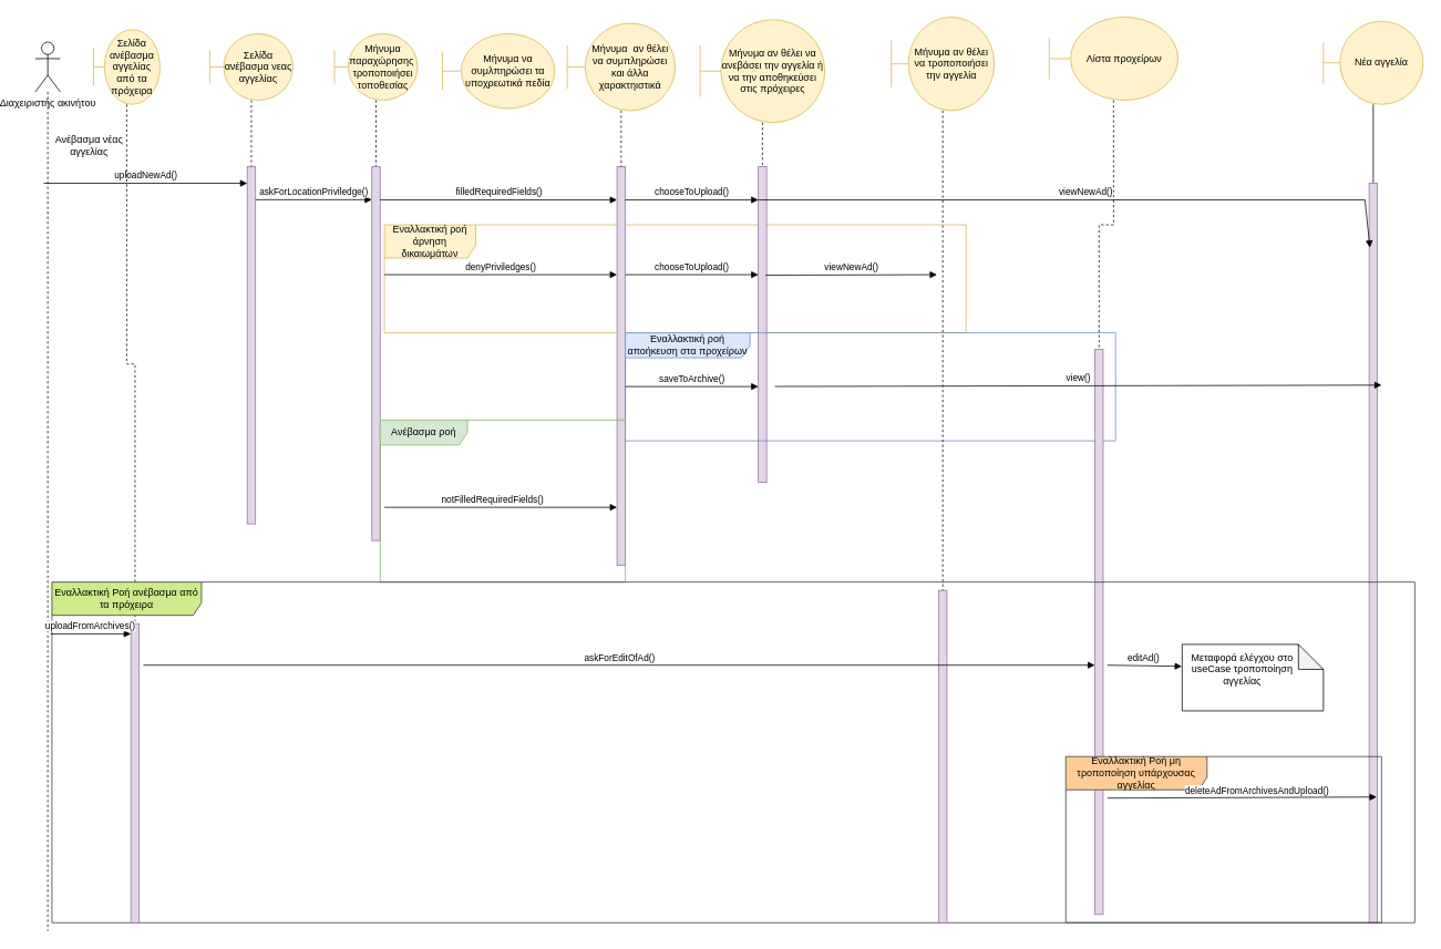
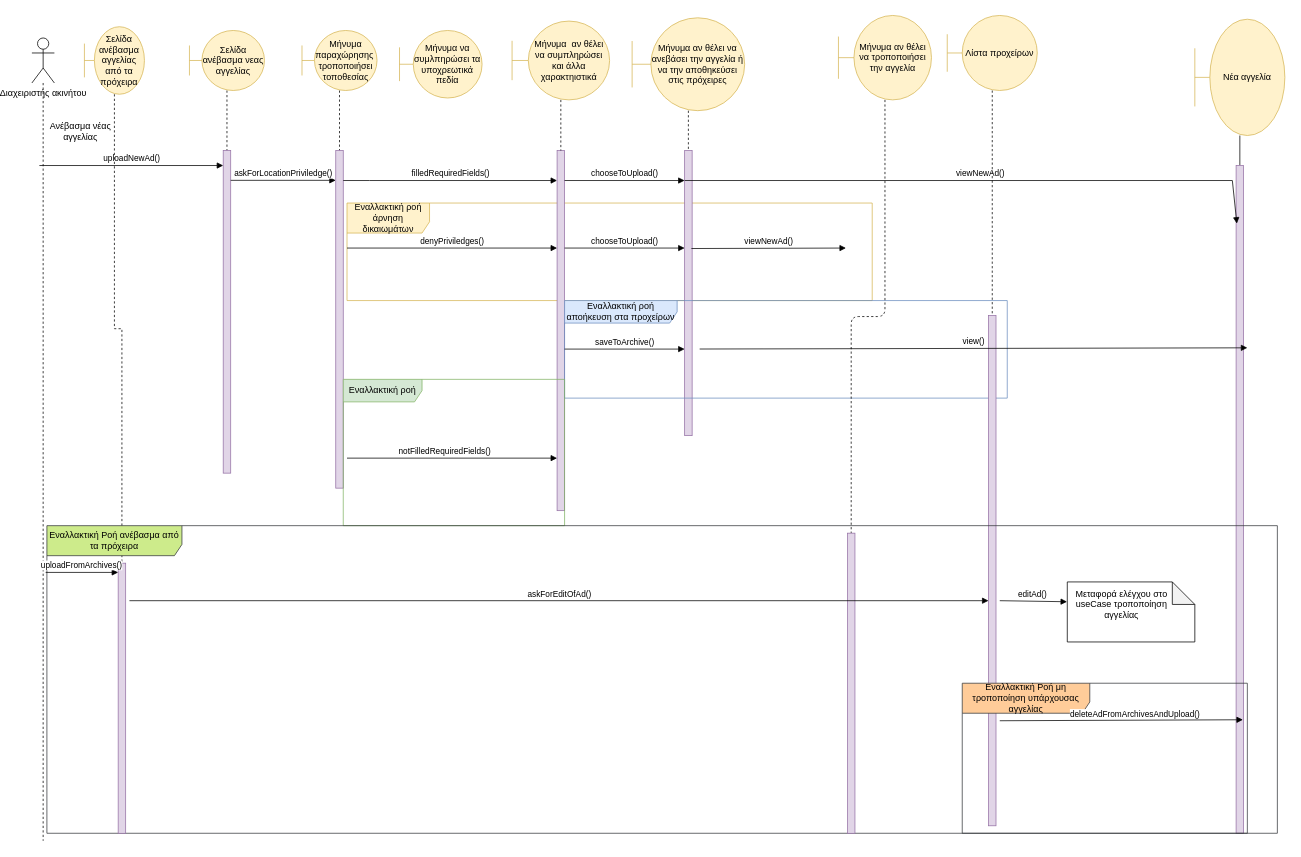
  <mxCell id="0" />
  <mxCell id="1" parent="0" />
  <mxCell id="2" style="edgeStyle=orthogonalEdgeStyle;rounded=0;orthogonalLoop=1;jettySize=auto;html=1;endArrow=none;endFill=0;dashed=1;" parent="1" source="3" target="7" edge="1"><mxGeometry relative="1" as="geometry" /></mxCell>
  <mxCell id="3" value="Σελίδα ανέβασμα νεας αγγελίας" style="shape=umlBoundary;whiteSpace=wrap;html=1;fillColor=#fff2cc;strokeColor=#d6b656;" parent="1" vertex="1"><mxGeometry x="230" y="40" width="100" height="80" as="geometry" /></mxCell>
  <mxCell id="4" style="edgeStyle=orthogonalEdgeStyle;rounded=0;orthogonalLoop=1;jettySize=auto;html=1;endArrow=none;endFill=0;dashed=1;" parent="1" source="5" target="11" edge="1"><mxGeometry relative="1" as="geometry" /></mxCell>
  <mxCell id="5" value="&lt;span&gt;Μήνυμα παραχώρησης&amp;nbsp;&lt;/span&gt;&lt;br&gt;&lt;span&gt;τροποποιήσει τοποθεσίας&lt;/span&gt;" style="shape=umlBoundary;whiteSpace=wrap;html=1;fillColor=#fff2cc;strokeColor=#d6b656;" parent="1" vertex="1"><mxGeometry x="380" y="40" width="100" height="80" as="geometry" /></mxCell>
- <mxCell id="6" value="&lt;font color=&quot;#000000&quot;&gt;Μήνυμα να συμλπηρώσει τα υποχρεωτικά πεδία&lt;/font&gt;" style="shape=umlBoundary;whiteSpace=wrap;html=1;fillColor=#fff2cc;strokeColor=#d6b656;" parent="1" vertex="1"><mxGeometry x="510" y="40" width="135" height="90" as="geometry" /></mxCell>
+ <mxCell id="6" value="&lt;font color=&quot;#000000&quot;&gt;Μήνυμα να συμλπηρώσει τα υποχρεωτικά πεδία&lt;/font&gt;" style="shape=umlBoundary;whiteSpace=wrap;html=1;fillColor=#fff2cc;strokeColor=#d6b656;" parent="1" vertex="1"><mxGeometry x="510" y="40" width="110" height="90" as="geometry" /></mxCell>
  <mxCell id="7" value="" style="html=1;points=[];perimeter=orthogonalPerimeter;fillColor=#e1d5e7;strokeColor=#9673a6;" parent="1" vertex="1"><mxGeometry x="275" y="200" width="10" height="430" as="geometry" /></mxCell>
  <mxCell id="8" style="edgeStyle=orthogonalEdgeStyle;rounded=0;orthogonalLoop=1;jettySize=auto;html=1;dashed=1;endArrow=none;endFill=0;" parent="1" source="9" edge="1"><mxGeometry relative="1" as="geometry"><mxPoint x="35" y="1120" as="targetPoint" /><Array as="points"><mxPoint x="35" y="864" /></Array></mxGeometry></mxCell>
  <mxCell id="9" value="Διαχειριστής ακινήτου" style="shape=umlActor;verticalLabelPosition=bottom;verticalAlign=top;html=1;outlineConnect=0;" parent="1" vertex="1"><mxGeometry x="20" y="50" width="30" height="60" as="geometry" /></mxCell>
  <mxCell id="10" value="uploadNewAd()" style="html=1;verticalAlign=bottom;endArrow=block;rounded=0;" parent="1" target="7" edge="1"><mxGeometry width="80" relative="1" as="geometry"><mxPoint x="30" y="220" as="sourcePoint" /><mxPoint x="275" y="220" as="targetPoint" /></mxGeometry></mxCell>
  <mxCell id="11" value="" style="html=1;points=[];perimeter=orthogonalPerimeter;fillColor=#e1d5e7;strokeColor=#9673a6;" parent="1" vertex="1"><mxGeometry x="425" y="200" width="10" height="450" as="geometry" /></mxCell>
  <mxCell id="12" value="askForLocationPriviledge()" style="html=1;verticalAlign=bottom;endArrow=block;rounded=0;" parent="1" target="11" edge="1"><mxGeometry width="80" relative="1" as="geometry"><mxPoint x="285" y="239.75" as="sourcePoint" /><mxPoint x="420" y="240" as="targetPoint" /></mxGeometry></mxCell>
  <mxCell id="13" style="edgeStyle=orthogonalEdgeStyle;rounded=0;orthogonalLoop=1;jettySize=auto;html=1;startArrow=none;startFill=0;endArrow=none;endFill=0;" parent="1" source="14" target="15" edge="1"><mxGeometry relative="1" as="geometry" /></mxCell>
- <mxCell id="14" value="Νέα αγγελία" style="shape=umlBoundary;whiteSpace=wrap;html=1;fillColor=#fff2cc;strokeColor=#d6b656;gradientColor=none;" parent="1" vertex="1"><mxGeometry x="1570" y="25" width="120" height="100" as="geometry" /></mxCell>
+ <mxCell id="14" value="Νέα αγγελία" style="shape=umlBoundary;whiteSpace=wrap;html=1;fillColor=#fff2cc;strokeColor=#d6b656;gradientColor=none;" parent="1" vertex="1"><mxGeometry x="1570" y="25" width="120" height="155" as="geometry" /></mxCell>
  <mxCell id="15" value="" style="html=1;points=[];perimeter=orthogonalPerimeter;fillColor=#e1d5e7;strokeColor=#9673a6;" parent="1" vertex="1"><mxGeometry x="1625" y="220" width="10" height="890" as="geometry" /></mxCell>
  <mxCell id="16" value="Εναλλακτική ροή άρνηση δικαιωμάτων" style="shape=umlFrame;whiteSpace=wrap;html=1;width=110;height=40;fillColor=#fff2cc;strokeColor=#d6b656;" parent="1" vertex="1"><mxGeometry x="440" y="270" width="700" height="130" as="geometry" /></mxCell>
  <mxCell id="17" value="filledRequiredFields()" style="html=1;verticalAlign=bottom;endArrow=block;rounded=0;" parent="1" source="11" target="18" edge="1"><mxGeometry width="80" relative="1" as="geometry"><mxPoint x="440" y="241" as="sourcePoint" /><mxPoint x="560" y="241" as="targetPoint" /><Array as="points"><mxPoint x="470" y="240" /></Array></mxGeometry></mxCell>
  <mxCell id="18" value="" style="html=1;points=[];perimeter=orthogonalPerimeter;fillColor=#e1d5e7;strokeColor=#9673a6;" parent="1" vertex="1"><mxGeometry x="720" y="200" width="10" height="480" as="geometry" /></mxCell>
  <mxCell id="19" style="edgeStyle=orthogonalEdgeStyle;rounded=0;orthogonalLoop=1;jettySize=auto;html=1;startArrow=none;startFill=0;endArrow=none;endFill=0;dashed=1;" parent="1" source="20" target="18" edge="1"><mxGeometry relative="1" as="geometry" /></mxCell>
  <mxCell id="20" value="Μήνυμα&amp;nbsp; αν θέλει να συμπληρώσει και άλλα χαρακτηιστικά" style="shape=umlBoundary;whiteSpace=wrap;html=1;fillColor=#fff2cc;strokeColor=#d6b656;gradientColor=none;" parent="1" vertex="1"><mxGeometry x="660" y="27.5" width="130" height="105" as="geometry" /></mxCell>
  <mxCell id="21" value="denyPriviledges()" style="html=1;verticalAlign=bottom;endArrow=block;rounded=0;" parent="1" edge="1"><mxGeometry width="80" relative="1" as="geometry"><mxPoint x="440" y="330" as="sourcePoint" /><mxPoint x="720" y="330" as="targetPoint" /></mxGeometry></mxCell>
  <mxCell id="22" style="edgeStyle=orthogonalEdgeStyle;rounded=0;orthogonalLoop=1;jettySize=auto;html=1;startArrow=none;startFill=0;endArrow=none;endFill=0;dashed=1;" parent="1" source="23" target="24" edge="1"><mxGeometry relative="1" as="geometry" /></mxCell>
  <mxCell id="23" value="Μήνυμα αν θέλει να ανεβάσει την αγγελία ή να την αποθηκεύσει στις πρόχειρες" style="shape=umlBoundary;whiteSpace=wrap;html=1;strokeColor=#d6b656;fillColor=#fff2cc;" parent="1" vertex="1"><mxGeometry x="820" y="23.13" width="150" height="123.75" as="geometry" /></mxCell>
  <mxCell id="24" value="" style="html=1;points=[];perimeter=orthogonalPerimeter;fillColor=#e1d5e7;strokeColor=#9673a6;" parent="1" vertex="1"><mxGeometry x="890" y="200" width="10" height="380" as="geometry" /></mxCell>
  <mxCell id="25" value="chooseToUpload()" style="html=1;verticalAlign=bottom;endArrow=block;rounded=0;" parent="1" target="24" edge="1"><mxGeometry width="80" relative="1" as="geometry"><mxPoint x="730" y="240" as="sourcePoint" /><mxPoint x="810" y="240" as="targetPoint" /></mxGeometry></mxCell>
  <mxCell id="26" value="viewNewAd()" style="html=1;verticalAlign=bottom;endArrow=block;rounded=0;entryX=0.1;entryY=0.087;entryDx=0;entryDy=0;entryPerimeter=0;" parent="1" target="15" edge="1"><mxGeometry width="80" relative="1" as="geometry"><mxPoint x="890" y="240" as="sourcePoint" /><mxPoint x="1080" y="240" as="targetPoint" /><Array as="points"><mxPoint x="1620" y="240" /></Array></mxGeometry></mxCell>
  <mxCell id="27" value="chooseToUpload()" style="html=1;verticalAlign=bottom;endArrow=block;rounded=0;" parent="1" target="24" edge="1"><mxGeometry width="80" relative="1" as="geometry"><mxPoint x="730" y="330" as="sourcePoint" /><mxPoint x="810" y="330" as="targetPoint" /></mxGeometry></mxCell>
  <mxCell id="28" value="viewNewAd()" style="html=1;verticalAlign=bottom;endArrow=block;rounded=0;entryX=0.1;entryY=0.087;entryDx=0;entryDy=0;entryPerimeter=0;" parent="1" edge="1"><mxGeometry width="80" relative="1" as="geometry"><mxPoint x="899" y="330.63" as="sourcePoint" /><mxPoint x="1105" y="330" as="targetPoint" /></mxGeometry></mxCell>
  <mxCell id="29" value="Εναλλακτική ροή αποήκευση στα προχείρων" style="shape=umlFrame;whiteSpace=wrap;html=1;width=150;height=30;fillColor=#dae8fc;strokeColor=#6c8ebf;" parent="1" vertex="1"><mxGeometry x="730" y="400" width="590" height="130" as="geometry" /></mxCell>
  <mxCell id="30" value="saveToArchive()" style="html=1;verticalAlign=bottom;endArrow=block;rounded=0;" parent="1" edge="1"><mxGeometry width="80" relative="1" as="geometry"><mxPoint x="730" y="464.66" as="sourcePoint" /><mxPoint x="890" y="464.66" as="targetPoint" /></mxGeometry></mxCell>
  <mxCell id="31" style="edgeStyle=orthogonalEdgeStyle;rounded=0;orthogonalLoop=1;jettySize=auto;html=1;startArrow=none;startFill=0;endArrow=none;endFill=0;dashed=1;" parent="1" source="32" target="33" edge="1"><mxGeometry relative="1" as="geometry" /></mxCell>
- <mxCell id="32" value="Λίστα προχείρων" style="shape=umlBoundary;whiteSpace=wrap;html=1;fillColor=#fff2cc;strokeColor=#d6b656;gradientColor=none;" parent="1" vertex="1"><mxGeometry x="1240" y="20" width="155" height="100" as="geometry" /></mxCell>
+ <mxCell id="32" value="Λίστα προχείρων" style="shape=umlBoundary;whiteSpace=wrap;html=1;fillColor=#fff2cc;strokeColor=#d6b656;gradientColor=none;" parent="1" vertex="1"><mxGeometry x="1240" y="20" width="120" height="100" as="geometry" /></mxCell>
  <mxCell id="33" value="" style="html=1;points=[];perimeter=orthogonalPerimeter;fillColor=#e1d5e7;strokeColor=#9673a6;" parent="1" vertex="1"><mxGeometry x="1295" y="420" width="10" height="680" as="geometry" /></mxCell>
  <mxCell id="34" value="view()" style="html=1;verticalAlign=bottom;endArrow=block;rounded=0;entryX=1.5;entryY=0.273;entryDx=0;entryDy=0;entryPerimeter=0;" parent="1" edge="1" target="15"><mxGeometry width="80" relative="1" as="geometry"><mxPoint x="910" y="464.58" as="sourcePoint" /><mxPoint x="1490" y="470" as="targetPoint" /></mxGeometry></mxCell>
  <mxCell id="35" style="edgeStyle=orthogonalEdgeStyle;rounded=0;orthogonalLoop=1;jettySize=auto;html=1;startArrow=none;startFill=0;endArrow=none;endFill=0;dashed=1;" parent="1" source="36" target="42" edge="1"><mxGeometry relative="1" as="geometry" /></mxCell>
  <mxCell id="36" value="Σελίδα ανέβασμα αγγελίας από τα πρόχειρα" style="shape=umlBoundary;whiteSpace=wrap;html=1;fillColor=#fff2cc;strokeColor=#d6b656;" parent="1" vertex="1"><mxGeometry x="90" y="35" width="80" height="90" as="geometry" /></mxCell>
- <mxCell id="37" value="Ανέβασμα ροή" style="shape=umlFrame;whiteSpace=wrap;html=1;width=105;height=30;fillColor=#d5e8d4;strokeColor=#82b366;" parent="1" vertex="1"><mxGeometry x="435" y="505" width="295" height="195" as="geometry" /></mxCell>
+ <mxCell id="37" value="Εναλλακτική ροή" style="shape=umlFrame;whiteSpace=wrap;html=1;width=105;height=30;fillColor=#d5e8d4;strokeColor=#82b366;" parent="1" vertex="1"><mxGeometry x="435" y="505" width="295" height="195" as="geometry" /></mxCell>
  <mxCell id="38" value="notFilledRequiredFields()" style="html=1;verticalAlign=bottom;endArrow=block;rounded=0;" parent="1" target="18" edge="1"><mxGeometry x="-0.071" width="80" relative="1" as="geometry"><mxPoint x="440" y="610" as="sourcePoint" /><mxPoint x="520" y="610" as="targetPoint" /><mxPoint as="offset" /></mxGeometry></mxCell>
  <mxCell id="39" style="edgeStyle=orthogonalEdgeStyle;curved=0;rounded=1;sketch=0;orthogonalLoop=1;jettySize=auto;html=1;dashed=1;endArrow=none;endFill=0;" parent="1" source="40" target="43" edge="1"><mxGeometry relative="1" as="geometry" /></mxCell>
- <mxCell id="40" value="Μήνυμα αν θέλει να τροποποιήσει την αγγελία" style="shape=umlBoundary;whiteSpace=wrap;html=1;fillColor=#fff2cc;strokeColor=#d6b656;" parent="1" vertex="1"><mxGeometry x="1050" y="20" width="124" height="112.5" as="geometry" /></mxCell>
+ <mxCell id="40" value="Μήνυμα αν θέλει να τροποποιήσει την αγγελία" style="shape=umlBoundary;whiteSpace=wrap;html=1;fillColor=#fff2cc;strokeColor=#d6b656;" parent="1" vertex="1"><mxGeometry x="1095" y="20" width="124" height="112.5" as="geometry" /></mxCell>
  <mxCell id="41" value="Εναλλακτική Ροή ανέβασμα από τα πρόχειρα" style="shape=umlFrame;whiteSpace=wrap;html=1;fillColor=#cdeb8b;strokeColor=#36393d;width=180;height=40;" parent="1" vertex="1"><mxGeometry x="40" y="700" width="1640" height="410" as="geometry" /></mxCell>
  <mxCell id="42" value="" style="html=1;points=[];perimeter=orthogonalPerimeter;fillColor=#e1d5e7;strokeColor=#9673a6;" parent="1" vertex="1"><mxGeometry x="135" y="750" width="10" height="360" as="geometry" /></mxCell>
  <mxCell id="43" value="" style="html=1;points=[];perimeter=orthogonalPerimeter;rounded=0;sketch=0;fillColor=#e1d5e7;strokeColor=#9673a6;" parent="1" vertex="1"><mxGeometry x="1107" y="710" width="10" height="400" as="geometry" /></mxCell>
  <mxCell id="44" value="" style="shape=note;whiteSpace=wrap;html=1;backgroundOutline=1;darkOpacity=0.05;rounded=0;sketch=0;" parent="1" vertex="1"><mxGeometry x="1400" y="775" width="170" height="80" as="geometry" /></mxCell>
  <mxCell id="45" value="Μεταφορά ελέγχου στο useCase τροποποίηση αγγελίας" style="text;html=1;strokeColor=none;fillColor=none;align=center;verticalAlign=middle;whiteSpace=wrap;rounded=0;sketch=0;" parent="1" vertex="1"><mxGeometry x="1410" y="790" width="125" height="30" as="geometry" /></mxCell>
  <mxCell id="46" value="Εναλλακτική Ροή μη τροποποίηση υπάρχουσας αγγελίας" style="shape=umlFrame;whiteSpace=wrap;html=1;rounded=0;sketch=0;width=170;height=40;fillColor=#ffcc99;strokeColor=#36393d;" parent="1" vertex="1"><mxGeometry x="1260" y="910" width="380" height="200" as="geometry" /></mxCell>
  <mxCell id="47" value="uploadFromArchives()" style="html=1;verticalAlign=bottom;endArrow=block;rounded=0;sketch=0;exitX=-0.001;exitY=0.152;exitDx=0;exitDy=0;exitPerimeter=0;" parent="1" source="41" target="42" edge="1"><mxGeometry width="80" relative="1" as="geometry"><mxPoint x="40" y="780" as="sourcePoint" /><mxPoint x="120" y="780" as="targetPoint" /></mxGeometry></mxCell>
  <mxCell id="48" value="editAd()&amp;nbsp;" style="html=1;verticalAlign=bottom;endArrow=block;rounded=0;sketch=0;entryX=-0.002;entryY=0.33;entryDx=0;entryDy=0;entryPerimeter=0;" parent="1" target="44" edge="1"><mxGeometry width="80" relative="1" as="geometry"><mxPoint x="1310" y="800" as="sourcePoint" /><mxPoint x="1390" y="800" as="targetPoint" /></mxGeometry></mxCell>
  <mxCell id="49" value="deleteAdFromArchivesAndUpload()" style="html=1;verticalAlign=bottom;endArrow=block;rounded=0;entryX=0.909;entryY=0.83;entryDx=0;entryDy=0;entryPerimeter=0;" edge="1" parent="1" target="15"><mxGeometry x="0.111" y="-1" width="80" relative="1" as="geometry"><mxPoint x="1310" y="960" as="sourcePoint" /><mxPoint x="1350" y="950" as="targetPoint" /><mxPoint as="offset" /></mxGeometry></mxCell>
  <mxCell id="50" value="askForEditOfAd()" style="html=1;verticalAlign=bottom;endArrow=block;rounded=0;" edge="1" parent="1" target="33"><mxGeometry width="80" relative="1" as="geometry"><mxPoint x="150" y="800" as="sourcePoint" /><mxPoint x="230" y="800" as="targetPoint" /></mxGeometry></mxCell>
  <mxCell id="51" value="Ανέβασμα νέας αγγελίας" style="text;html=1;strokeColor=none;fillColor=none;align=center;verticalAlign=middle;whiteSpace=wrap;rounded=0;" vertex="1" parent="1"><mxGeometry x="40" y="160" width="90" height="30" as="geometry" /></mxCell>
